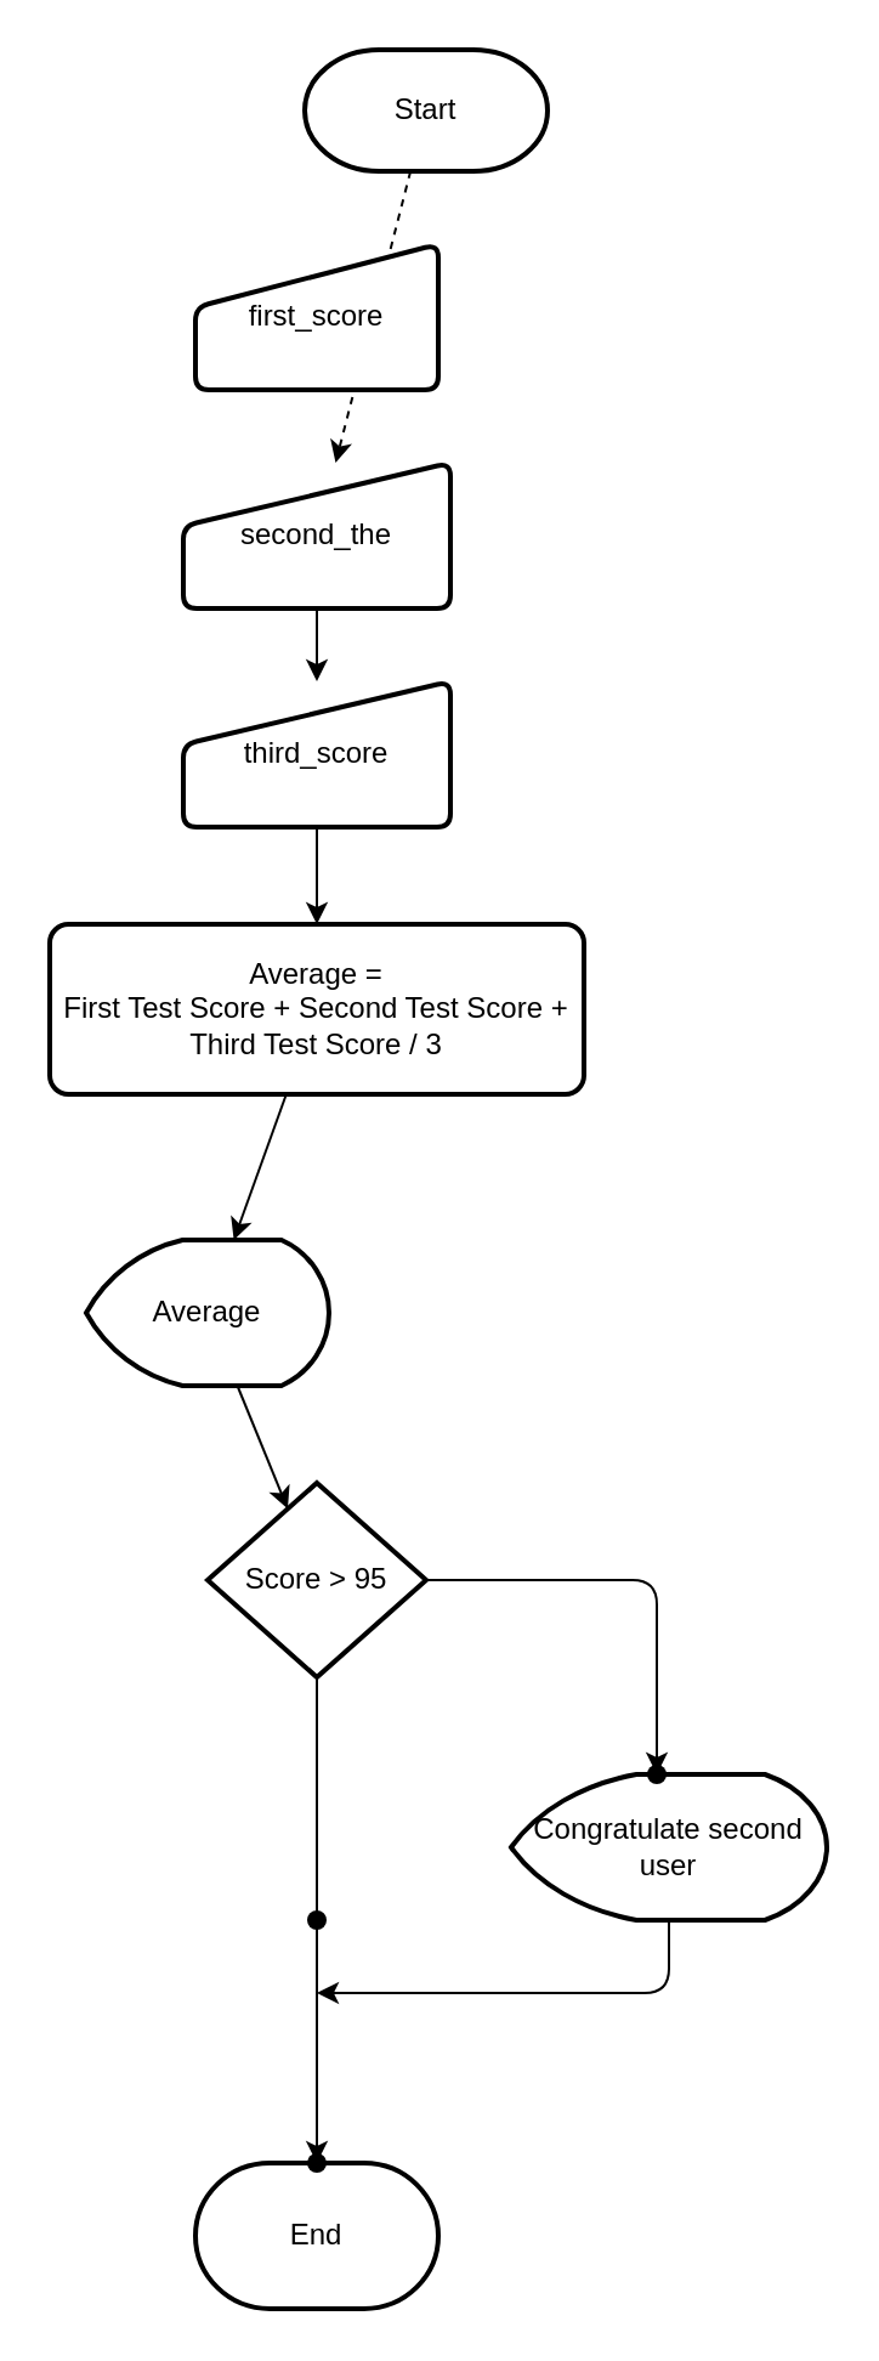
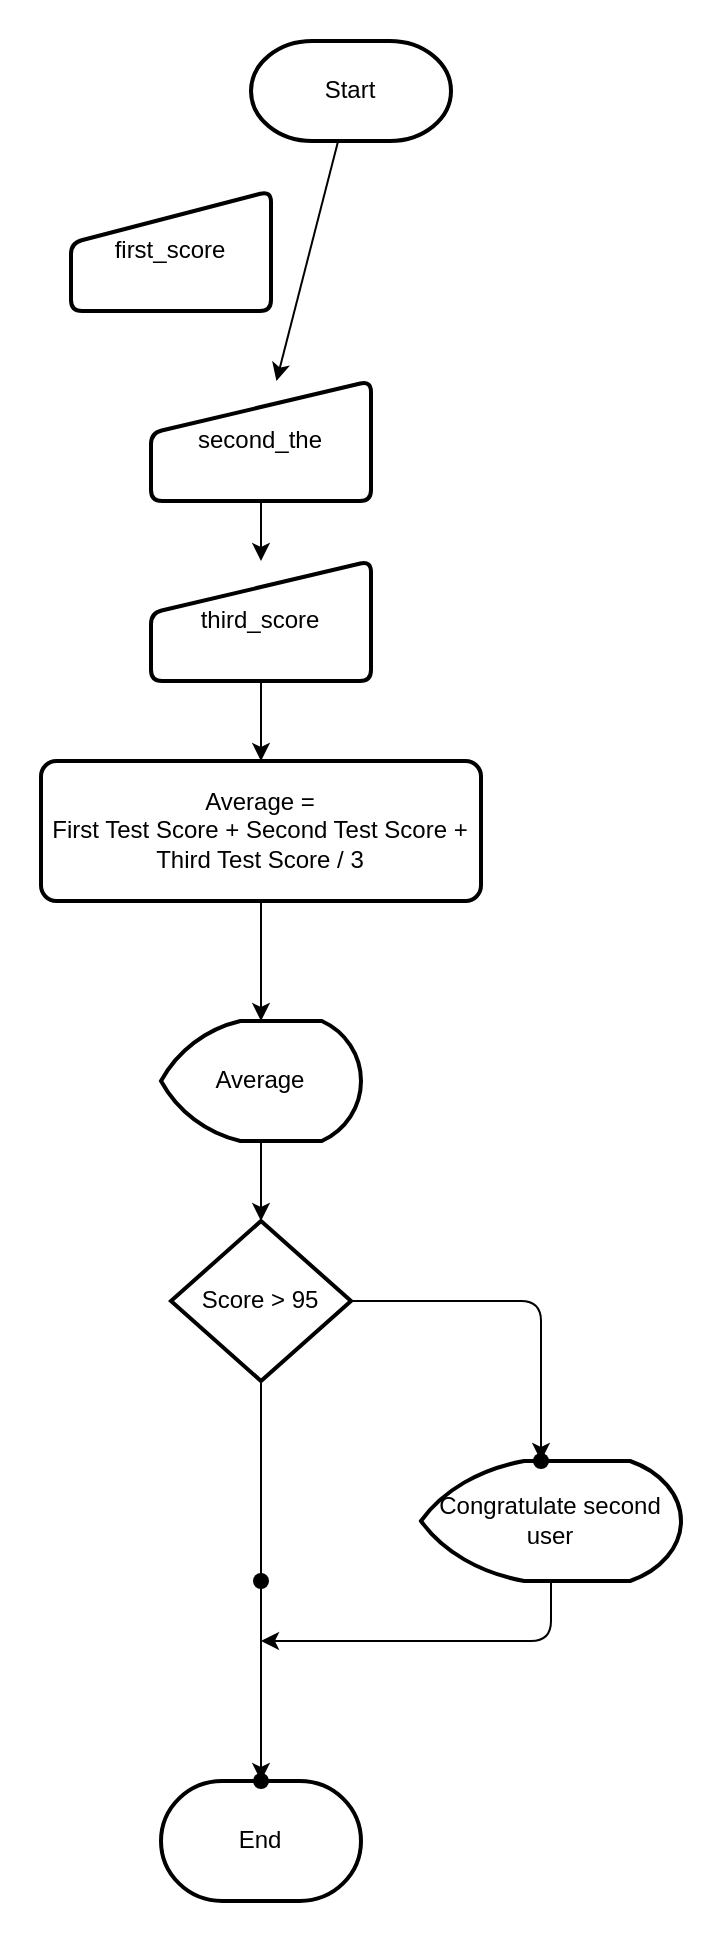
  <mxCell id="0" />
  <mxCell id="1" parent="0" />
- <mxCell id="2" value="" style="edgeStyle=none;html=1;dashed=1;" edge="1" parent="1" source="3" target="6"><mxGeometry relative="1" as="geometry" /></mxCell>
+ <mxCell id="2" value="" style="edgeStyle=none;html=1;" edge="1" parent="1" source="3" target="6"><mxGeometry relative="1" as="geometry" /></mxCell>
  <mxCell id="3" value="Start" style="strokeWidth=2;html=1;shape=mxgraph.flowchart.terminator;whiteSpace=wrap;" vertex="1" parent="1"><mxGeometry x="125" y="20" width="100" height="50" as="geometry" /></mxCell>
- <mxCell id="4" value="first_score" style="html=1;strokeWidth=2;shape=manualInput;whiteSpace=wrap;rounded=1;size=26;arcSize=11;" vertex="1" parent="1"><mxGeometry x="80" y="100" width="100" height="60" as="geometry" /></mxCell>
+ <mxCell id="4" value="first_score" style="html=1;strokeWidth=2;shape=manualInput;whiteSpace=wrap;rounded=1;size=26;arcSize=11;" vertex="1" parent="1"><mxGeometry x="35" y="95" width="100" height="60" as="geometry" /></mxCell>
  <mxCell id="5" value="" style="edgeStyle=none;html=1;" edge="1" parent="1" source="6" target="8"><mxGeometry relative="1" as="geometry" /></mxCell>
  <mxCell id="6" value="second_the" style="html=1;strokeWidth=2;shape=manualInput;whiteSpace=wrap;rounded=1;size=26;arcSize=11;" vertex="1" parent="1"><mxGeometry x="75" y="190" width="110" height="60" as="geometry" /></mxCell>
  <mxCell id="7" value="" style="edgeStyle=none;html=1;" edge="1" parent="1" source="8" target="10"><mxGeometry relative="1" as="geometry" /></mxCell>
  <mxCell id="8" value="third_score" style="html=1;strokeWidth=2;shape=manualInput;whiteSpace=wrap;rounded=1;size=26;arcSize=11;" vertex="1" parent="1"><mxGeometry x="75" y="280" width="110" height="60" as="geometry" /></mxCell>
  <mxCell id="9" value="" style="edgeStyle=none;html=1;" edge="1" parent="1" source="10" target="12"><mxGeometry relative="1" as="geometry" /></mxCell>
  <mxCell id="10" value="Average =&lt;br&gt;First Test Score + Second Test Score + Third Test Score / 3" style="whiteSpace=wrap;html=1;strokeWidth=2;rounded=1;arcSize=11;" vertex="1" parent="1"><mxGeometry x="20" y="380" width="220" height="70" as="geometry" /></mxCell>
  <mxCell id="11" value="" style="edgeStyle=none;html=1;" edge="1" parent="1" source="12" target="15"><mxGeometry relative="1" as="geometry" /></mxCell>
- <mxCell id="12" value="Average" style="strokeWidth=2;html=1;shape=mxgraph.flowchart.display;whiteSpace=wrap;" vertex="1" parent="1"><mxGeometry x="35" y="510" width="100" height="60" as="geometry" /></mxCell>
+ <mxCell id="12" value="Average" style="strokeWidth=2;html=1;shape=mxgraph.flowchart.display;whiteSpace=wrap;" vertex="1" parent="1"><mxGeometry x="80" y="510" width="100" height="60" as="geometry" /></mxCell>
  <mxCell id="13" value="" style="edgeStyle=none;html=1;" edge="1" parent="1" source="15" target="18"><mxGeometry relative="1" as="geometry"><Array as="points"><mxPoint x="270" y="650" /></Array></mxGeometry></mxCell>
  <mxCell id="14" value="" style="edgeStyle=none;html=1;startArrow=none;" edge="1" parent="1" source="21" target="20"><mxGeometry relative="1" as="geometry" /></mxCell>
  <mxCell id="15" value="Score &amp;gt; 95" style="rhombus;whiteSpace=wrap;html=1;strokeWidth=2;" vertex="1" parent="1"><mxGeometry x="85" y="610" width="90" height="80" as="geometry" /></mxCell>
  <mxCell id="16" value="" style="edgeStyle=none;html=1;" edge="1" parent="1" source="17"><mxGeometry relative="1" as="geometry"><mxPoint x="130" y="820" as="targetPoint" /><Array as="points"><mxPoint x="275" y="820" /></Array></mxGeometry></mxCell>
  <mxCell id="17" value="Congratulate second user" style="strokeWidth=2;html=1;shape=mxgraph.flowchart.display;whiteSpace=wrap;" vertex="1" parent="1"><mxGeometry x="210" y="730" width="130" height="60" as="geometry" /></mxCell>
  <mxCell id="18" value="" style="shape=waypoint;sketch=0;size=6;pointerEvents=1;points=[];fillColor=default;resizable=0;rotatable=0;perimeter=centerPerimeter;snapToPoint=1;strokeWidth=2;" vertex="1" parent="1"><mxGeometry x="250" y="710" width="40" height="40" as="geometry" /></mxCell>
  <mxCell id="19" value="End" style="strokeWidth=2;html=1;shape=mxgraph.flowchart.terminator;whiteSpace=wrap;" vertex="1" parent="1"><mxGeometry x="80" y="890" width="100" height="60" as="geometry" /></mxCell>
  <mxCell id="20" value="" style="shape=waypoint;sketch=0;size=6;pointerEvents=1;points=[];fillColor=default;resizable=0;rotatable=0;perimeter=centerPerimeter;snapToPoint=1;strokeWidth=2;" vertex="1" parent="1"><mxGeometry x="110" y="870" width="40" height="40" as="geometry" /></mxCell>
  <mxCell id="21" value="" style="shape=waypoint;sketch=0;size=6;pointerEvents=1;points=[];fillColor=default;resizable=0;rotatable=0;perimeter=centerPerimeter;snapToPoint=1;strokeWidth=2;" vertex="1" parent="1"><mxGeometry x="110" y="770" width="40" height="40" as="geometry" /></mxCell>
  <mxCell id="22" value="" style="edgeStyle=none;html=1;endArrow=none;" edge="1" parent="1" source="15" target="21"><mxGeometry relative="1" as="geometry"><mxPoint x="130" y="690" as="sourcePoint" /><mxPoint x="130" y="820" as="targetPoint" /></mxGeometry></mxCell>
